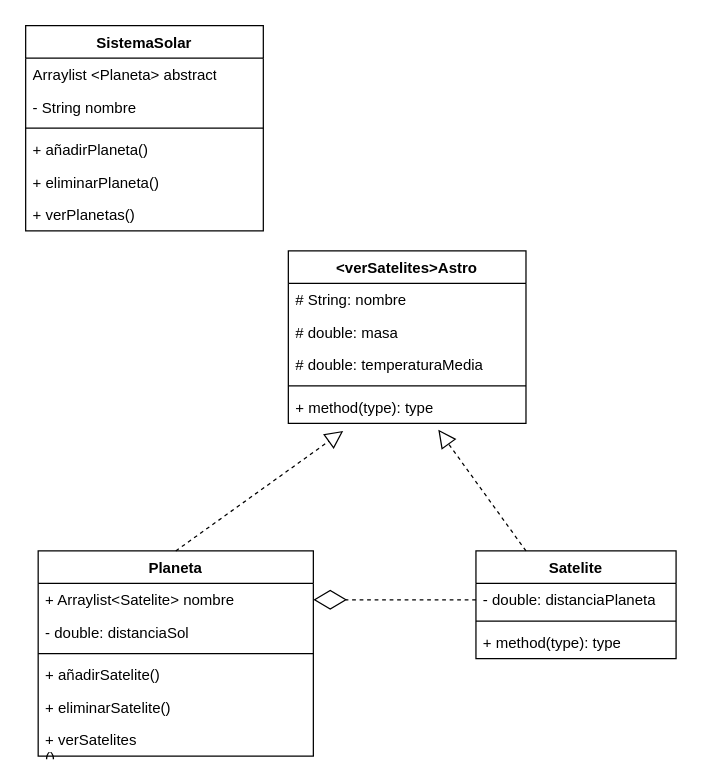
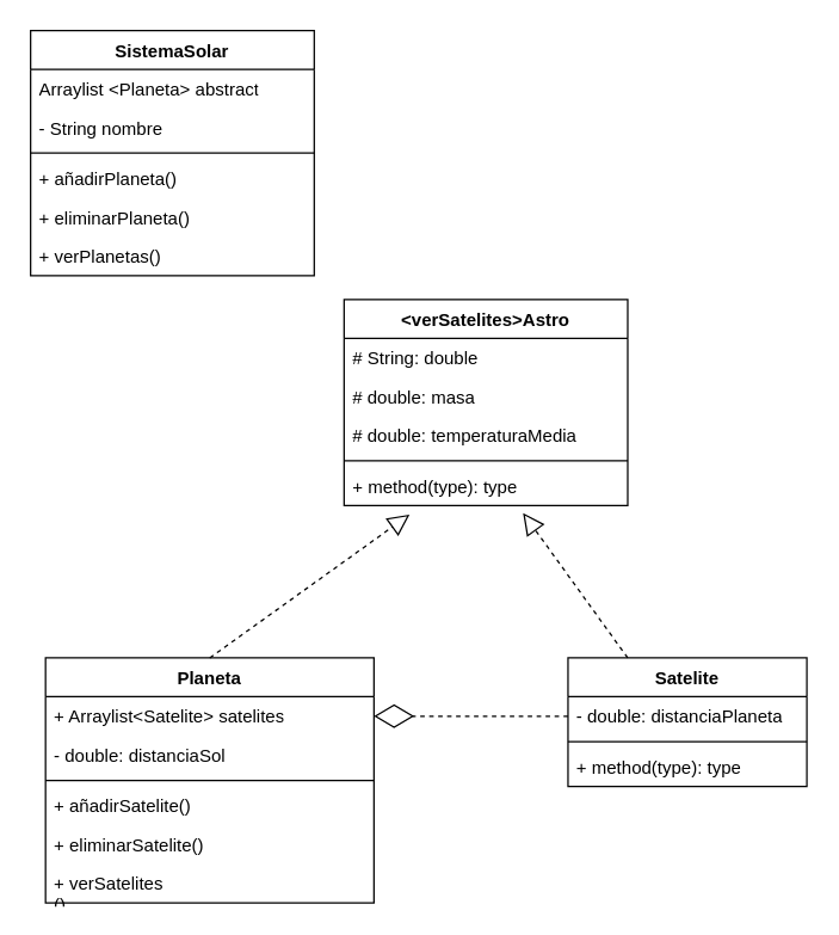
  <mxCell id="0" />
  <mxCell id="1" parent="0" />
  <mxCell id="2" value="&amp;lt;verSatelites&amp;gt;Astro" style="swimlane;fontStyle=1;align=center;verticalAlign=top;childLayout=stackLayout;horizontal=1;startSize=26;horizontalStack=0;resizeParent=1;resizeParentMax=0;resizeLast=0;collapsible=1;marginBottom=0;whiteSpace=wrap;html=1;" vertex="1" parent="1"><mxGeometry x="230" y="200" width="190" height="138" as="geometry" /></mxCell>
- <mxCell id="3" value="# String: nombre" style="text;strokeColor=none;fillColor=none;align=left;verticalAlign=top;spacingLeft=4;spacingRight=4;overflow=hidden;rotatable=0;points=[[0,0.5],[1,0.5]];portConstraint=eastwest;whiteSpace=wrap;html=1;" vertex="1" parent="2"><mxGeometry y="26" width="190" height="26" as="geometry" /></mxCell>
+ <mxCell id="3" value="# String: double" style="text;strokeColor=none;fillColor=none;align=left;verticalAlign=top;spacingLeft=4;spacingRight=4;overflow=hidden;rotatable=0;points=[[0,0.5],[1,0.5]];portConstraint=eastwest;whiteSpace=wrap;html=1;" vertex="1" parent="2"><mxGeometry y="26" width="190" height="26" as="geometry" /></mxCell>
  <mxCell id="4" value="# double: masa" style="text;strokeColor=none;fillColor=none;align=left;verticalAlign=top;spacingLeft=4;spacingRight=4;overflow=hidden;rotatable=0;points=[[0,0.5],[1,0.5]];portConstraint=eastwest;whiteSpace=wrap;html=1;" vertex="1" parent="2"><mxGeometry y="52" width="190" height="26" as="geometry" /></mxCell>
  <mxCell id="5" value="# double: temperaturaMedia" style="text;strokeColor=none;fillColor=none;align=left;verticalAlign=top;spacingLeft=4;spacingRight=4;overflow=hidden;rotatable=0;points=[[0,0.5],[1,0.5]];portConstraint=eastwest;whiteSpace=wrap;html=1;" vertex="1" parent="2"><mxGeometry y="78" width="190" height="26" as="geometry" /></mxCell>
  <mxCell id="6" value="" style="line;strokeWidth=1;fillColor=none;align=left;verticalAlign=middle;spacingTop=-1;spacingLeft=3;spacingRight=3;rotatable=0;labelPosition=right;points=[];portConstraint=eastwest;strokeColor=inherit;" vertex="1" parent="2"><mxGeometry y="104" width="190" height="8" as="geometry" /></mxCell>
  <mxCell id="7" value="+ method(type): type" style="text;strokeColor=none;fillColor=none;align=left;verticalAlign=top;spacingLeft=4;spacingRight=4;overflow=hidden;rotatable=0;points=[[0,0.5],[1,0.5]];portConstraint=eastwest;whiteSpace=wrap;html=1;" vertex="1" parent="2"><mxGeometry y="112" width="190" height="26" as="geometry" /></mxCell>
  <mxCell id="8" value="SistemaSolar" style="swimlane;fontStyle=1;align=center;verticalAlign=top;childLayout=stackLayout;horizontal=1;startSize=26;horizontalStack=0;resizeParent=1;resizeParentMax=0;resizeLast=0;collapsible=1;marginBottom=0;whiteSpace=wrap;html=1;" vertex="1" parent="1"><mxGeometry x="20" y="20" width="190" height="164" as="geometry" /></mxCell>
  <mxCell id="9" value="Arraylist &amp;lt;Planeta&amp;gt; abstract" style="text;strokeColor=none;fillColor=none;align=left;verticalAlign=top;spacingLeft=4;spacingRight=4;overflow=hidden;rotatable=0;points=[[0,0.5],[1,0.5]];portConstraint=eastwest;whiteSpace=wrap;html=1;" vertex="1" parent="8"><mxGeometry y="26" width="190" height="26" as="geometry" /></mxCell>
  <mxCell id="10" value="- String nombre" style="text;strokeColor=none;fillColor=none;align=left;verticalAlign=top;spacingLeft=4;spacingRight=4;overflow=hidden;rotatable=0;points=[[0,0.5],[1,0.5]];portConstraint=eastwest;whiteSpace=wrap;html=1;" vertex="1" parent="8"><mxGeometry y="52" width="190" height="26" as="geometry" /></mxCell>
  <mxCell id="11" value="" style="line;strokeWidth=1;fillColor=none;align=left;verticalAlign=middle;spacingTop=-1;spacingLeft=3;spacingRight=3;rotatable=0;labelPosition=right;points=[];portConstraint=eastwest;strokeColor=inherit;" vertex="1" parent="8"><mxGeometry y="78" width="190" height="8" as="geometry" /></mxCell>
  <mxCell id="12" value="+ añadirPlaneta()" style="text;strokeColor=none;fillColor=none;align=left;verticalAlign=top;spacingLeft=4;spacingRight=4;overflow=hidden;rotatable=0;points=[[0,0.5],[1,0.5]];portConstraint=eastwest;whiteSpace=wrap;html=1;" vertex="1" parent="8"><mxGeometry y="86" width="190" height="26" as="geometry" /></mxCell>
  <mxCell id="13" value="+ eliminarPlaneta()" style="text;strokeColor=none;fillColor=none;align=left;verticalAlign=top;spacingLeft=4;spacingRight=4;overflow=hidden;rotatable=0;points=[[0,0.5],[1,0.5]];portConstraint=eastwest;whiteSpace=wrap;html=1;" vertex="1" parent="8"><mxGeometry y="112" width="190" height="26" as="geometry" /></mxCell>
  <mxCell id="14" value="+ verPlanetas()" style="text;strokeColor=none;fillColor=none;align=left;verticalAlign=top;spacingLeft=4;spacingRight=4;overflow=hidden;rotatable=0;points=[[0,0.5],[1,0.5]];portConstraint=eastwest;whiteSpace=wrap;html=1;" vertex="1" parent="8"><mxGeometry y="138" width="190" height="26" as="geometry" /></mxCell>
  <mxCell id="15" value="Planeta" style="swimlane;fontStyle=1;align=center;verticalAlign=top;childLayout=stackLayout;horizontal=1;startSize=26;horizontalStack=0;resizeParent=1;resizeParentMax=0;resizeLast=0;collapsible=1;marginBottom=0;whiteSpace=wrap;html=1;" vertex="1" parent="1"><mxGeometry x="30" y="440" width="220" height="164" as="geometry" /></mxCell>
- <mxCell id="16" value="+ Arraylist&amp;lt;Satelite&amp;gt; nombre" style="text;strokeColor=none;fillColor=none;align=left;verticalAlign=top;spacingLeft=4;spacingRight=4;overflow=hidden;rotatable=0;points=[[0,0.5],[1,0.5]];portConstraint=eastwest;whiteSpace=wrap;html=1;" vertex="1" parent="15"><mxGeometry y="26" width="220" height="26" as="geometry" /></mxCell>
+ <mxCell id="16" value="+ Arraylist&amp;lt;Satelite&amp;gt; satelites" style="text;strokeColor=none;fillColor=none;align=left;verticalAlign=top;spacingLeft=4;spacingRight=4;overflow=hidden;rotatable=0;points=[[0,0.5],[1,0.5]];portConstraint=eastwest;whiteSpace=wrap;html=1;" vertex="1" parent="15"><mxGeometry y="26" width="220" height="26" as="geometry" /></mxCell>
  <mxCell id="17" value="- double: distanciaSol" style="text;strokeColor=none;fillColor=none;align=left;verticalAlign=top;spacingLeft=4;spacingRight=4;overflow=hidden;rotatable=0;points=[[0,0.5],[1,0.5]];portConstraint=eastwest;whiteSpace=wrap;html=1;" vertex="1" parent="15"><mxGeometry y="52" width="220" height="26" as="geometry" /></mxCell>
  <mxCell id="18" value="" style="line;strokeWidth=1;fillColor=none;align=left;verticalAlign=middle;spacingTop=-1;spacingLeft=3;spacingRight=3;rotatable=0;labelPosition=right;points=[];portConstraint=eastwest;strokeColor=inherit;" vertex="1" parent="15"><mxGeometry y="78" width="220" height="8" as="geometry" /></mxCell>
  <mxCell id="19" value="+ añadirSatelite()" style="text;strokeColor=none;fillColor=none;align=left;verticalAlign=top;spacingLeft=4;spacingRight=4;overflow=hidden;rotatable=0;points=[[0,0.5],[1,0.5]];portConstraint=eastwest;whiteSpace=wrap;html=1;" vertex="1" parent="15"><mxGeometry y="86" width="220" height="26" as="geometry" /></mxCell>
  <mxCell id="20" value="+ eliminarSatelite()" style="text;strokeColor=none;fillColor=none;align=left;verticalAlign=top;spacingLeft=4;spacingRight=4;overflow=hidden;rotatable=0;points=[[0,0.5],[1,0.5]];portConstraint=eastwest;whiteSpace=wrap;html=1;" vertex="1" parent="15"><mxGeometry y="112" width="220" height="26" as="geometry" /></mxCell>
  <mxCell id="21" value="+ verSatelites&lt;br&gt;()" style="text;strokeColor=none;fillColor=none;align=left;verticalAlign=top;spacingLeft=4;spacingRight=4;overflow=hidden;rotatable=0;points=[[0,0.5],[1,0.5]];portConstraint=eastwest;whiteSpace=wrap;html=1;" vertex="1" parent="15"><mxGeometry y="138" width="220" height="26" as="geometry" /></mxCell>
  <mxCell id="22" value="Satelite" style="swimlane;fontStyle=1;align=center;verticalAlign=top;childLayout=stackLayout;horizontal=1;startSize=26;horizontalStack=0;resizeParent=1;resizeParentMax=0;resizeLast=0;collapsible=1;marginBottom=0;whiteSpace=wrap;html=1;" vertex="1" parent="1"><mxGeometry x="380" y="440" width="160" height="86" as="geometry" /></mxCell>
  <mxCell id="23" value="- double: distanciaPlaneta" style="text;strokeColor=none;fillColor=none;align=left;verticalAlign=top;spacingLeft=4;spacingRight=4;overflow=hidden;rotatable=0;points=[[0,0.5],[1,0.5]];portConstraint=eastwest;whiteSpace=wrap;html=1;" vertex="1" parent="22"><mxGeometry y="26" width="160" height="26" as="geometry" /></mxCell>
  <mxCell id="24" value="" style="line;strokeWidth=1;fillColor=none;align=left;verticalAlign=middle;spacingTop=-1;spacingLeft=3;spacingRight=3;rotatable=0;labelPosition=right;points=[];portConstraint=eastwest;strokeColor=inherit;" vertex="1" parent="22"><mxGeometry y="52" width="160" height="8" as="geometry" /></mxCell>
  <mxCell id="25" value="+ method(type): type" style="text;strokeColor=none;fillColor=none;align=left;verticalAlign=top;spacingLeft=4;spacingRight=4;overflow=hidden;rotatable=0;points=[[0,0.5],[1,0.5]];portConstraint=eastwest;whiteSpace=wrap;html=1;" vertex="1" parent="22"><mxGeometry y="60" width="160" height="26" as="geometry" /></mxCell>
  <mxCell id="26" value="" style="endArrow=block;dashed=1;endFill=0;endSize=12;html=1;rounded=0;entryX=0.231;entryY=1.231;entryDx=0;entryDy=0;entryPerimeter=0;exitX=0.5;exitY=0;exitDx=0;exitDy=0;" edge="1" parent="1" source="15" target="7"><mxGeometry width="160" relative="1" as="geometry"><mxPoint x="250" y="370" as="sourcePoint" /><mxPoint x="410" y="370" as="targetPoint" /></mxGeometry></mxCell>
  <mxCell id="27" value="" style="endArrow=block;dashed=1;endFill=0;endSize=12;html=1;rounded=0;entryX=0.631;entryY=1.192;entryDx=0;entryDy=0;entryPerimeter=0;exitX=0.25;exitY=0;exitDx=0;exitDy=0;" edge="1" parent="1" source="22" target="7"><mxGeometry width="160" relative="1" as="geometry"><mxPoint x="214" y="440" as="sourcePoint" /><mxPoint x="277" y="342" as="targetPoint" /></mxGeometry></mxCell>
  <mxCell id="28" value="" style="endArrow=diamondThin;endFill=0;endSize=24;html=1;rounded=0;entryX=1;entryY=0.5;entryDx=0;entryDy=0;exitX=0;exitY=0.5;exitDx=0;exitDy=0;dashed=1;" edge="1" parent="1" source="23" target="16"><mxGeometry width="160" relative="1" as="geometry"><mxPoint x="250" y="370" as="sourcePoint" /><mxPoint x="410" y="370" as="targetPoint" /></mxGeometry></mxCell>
